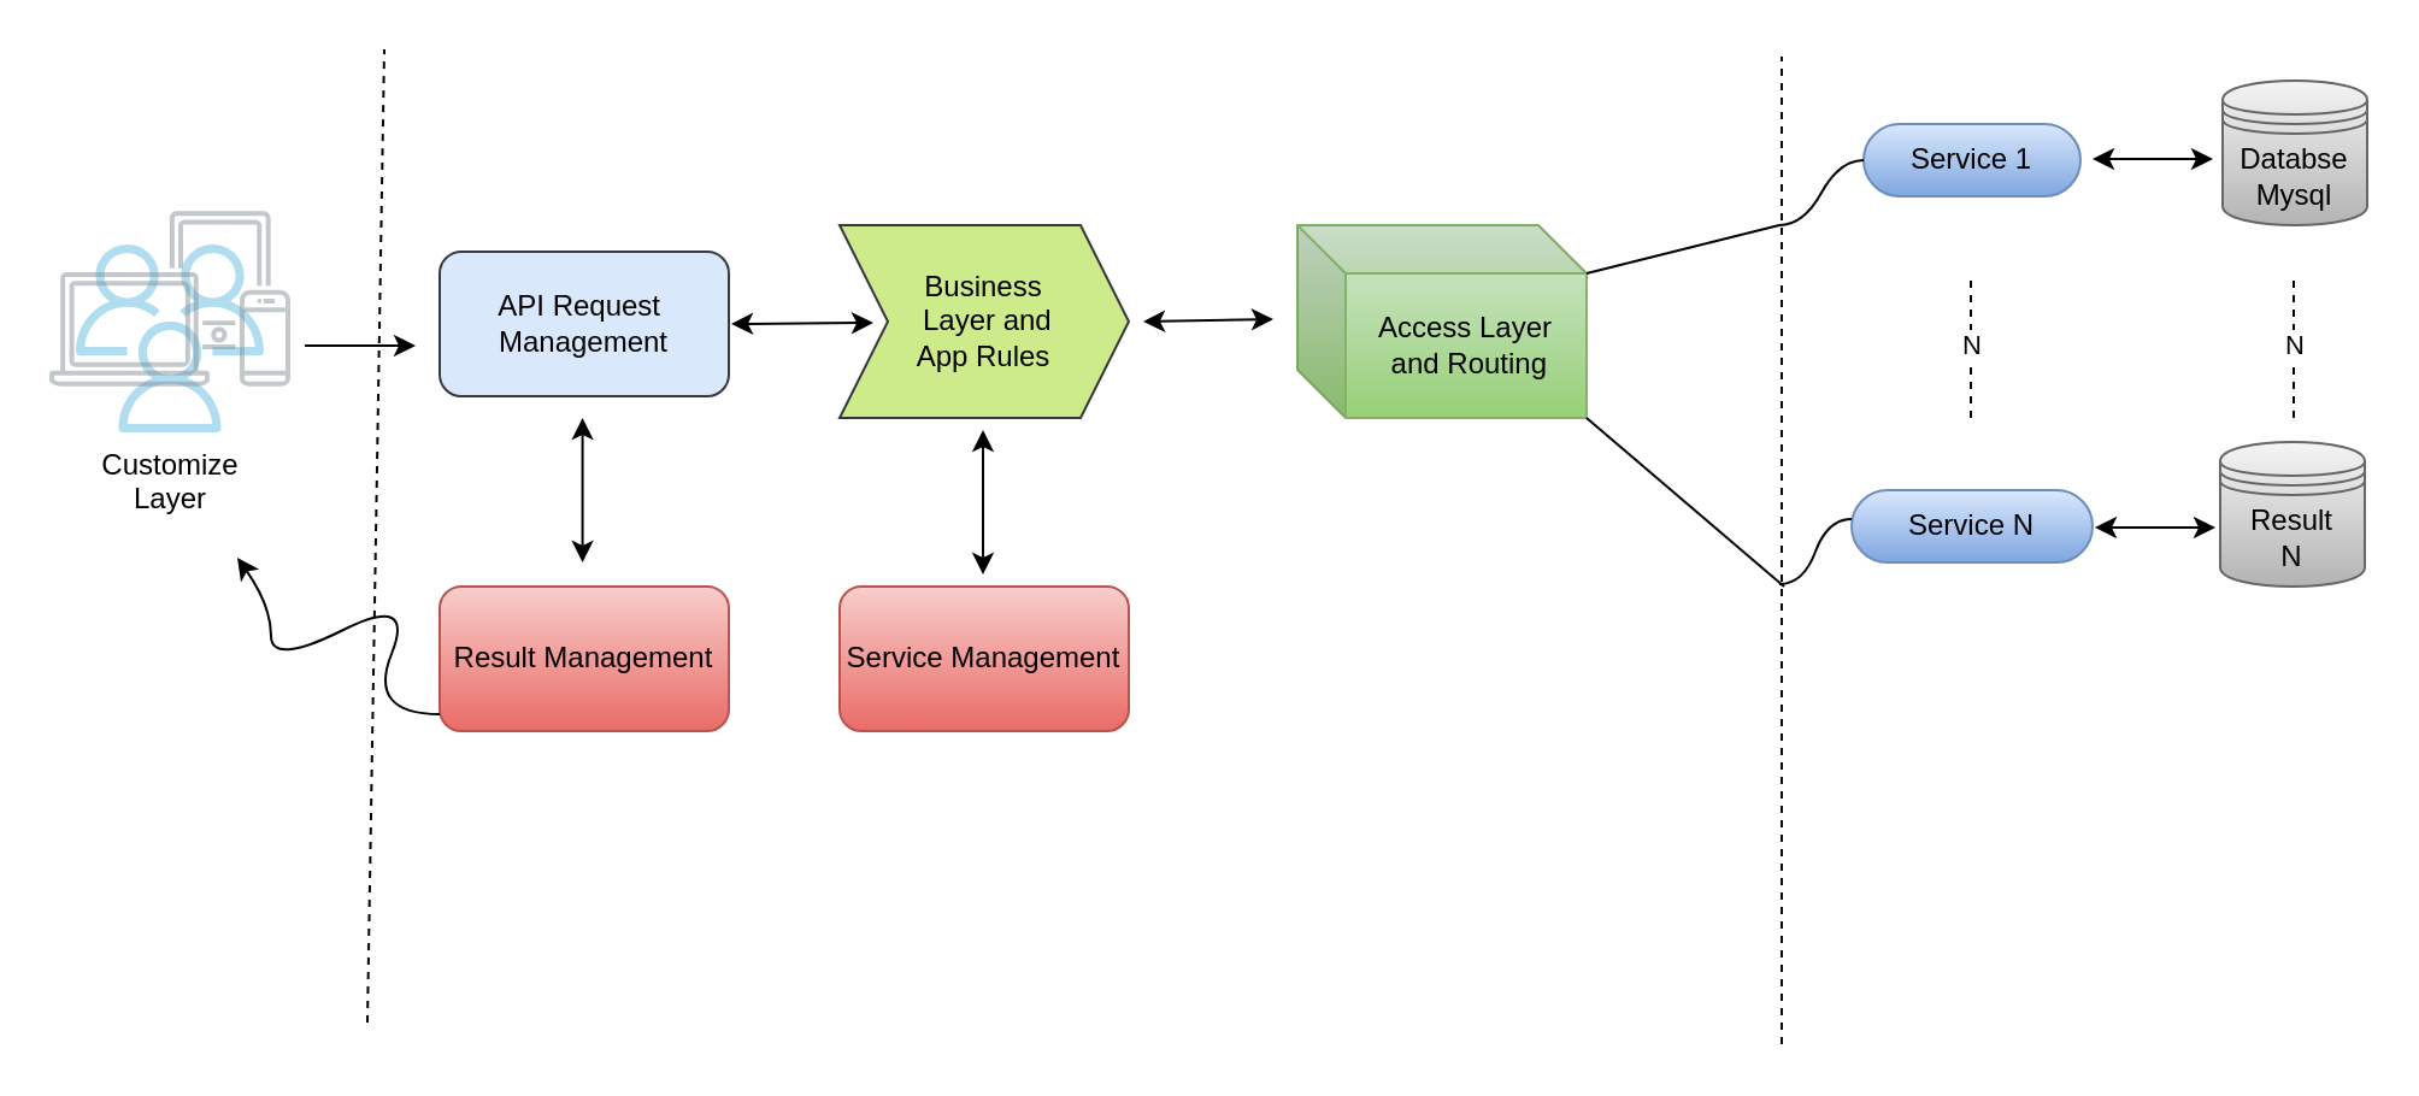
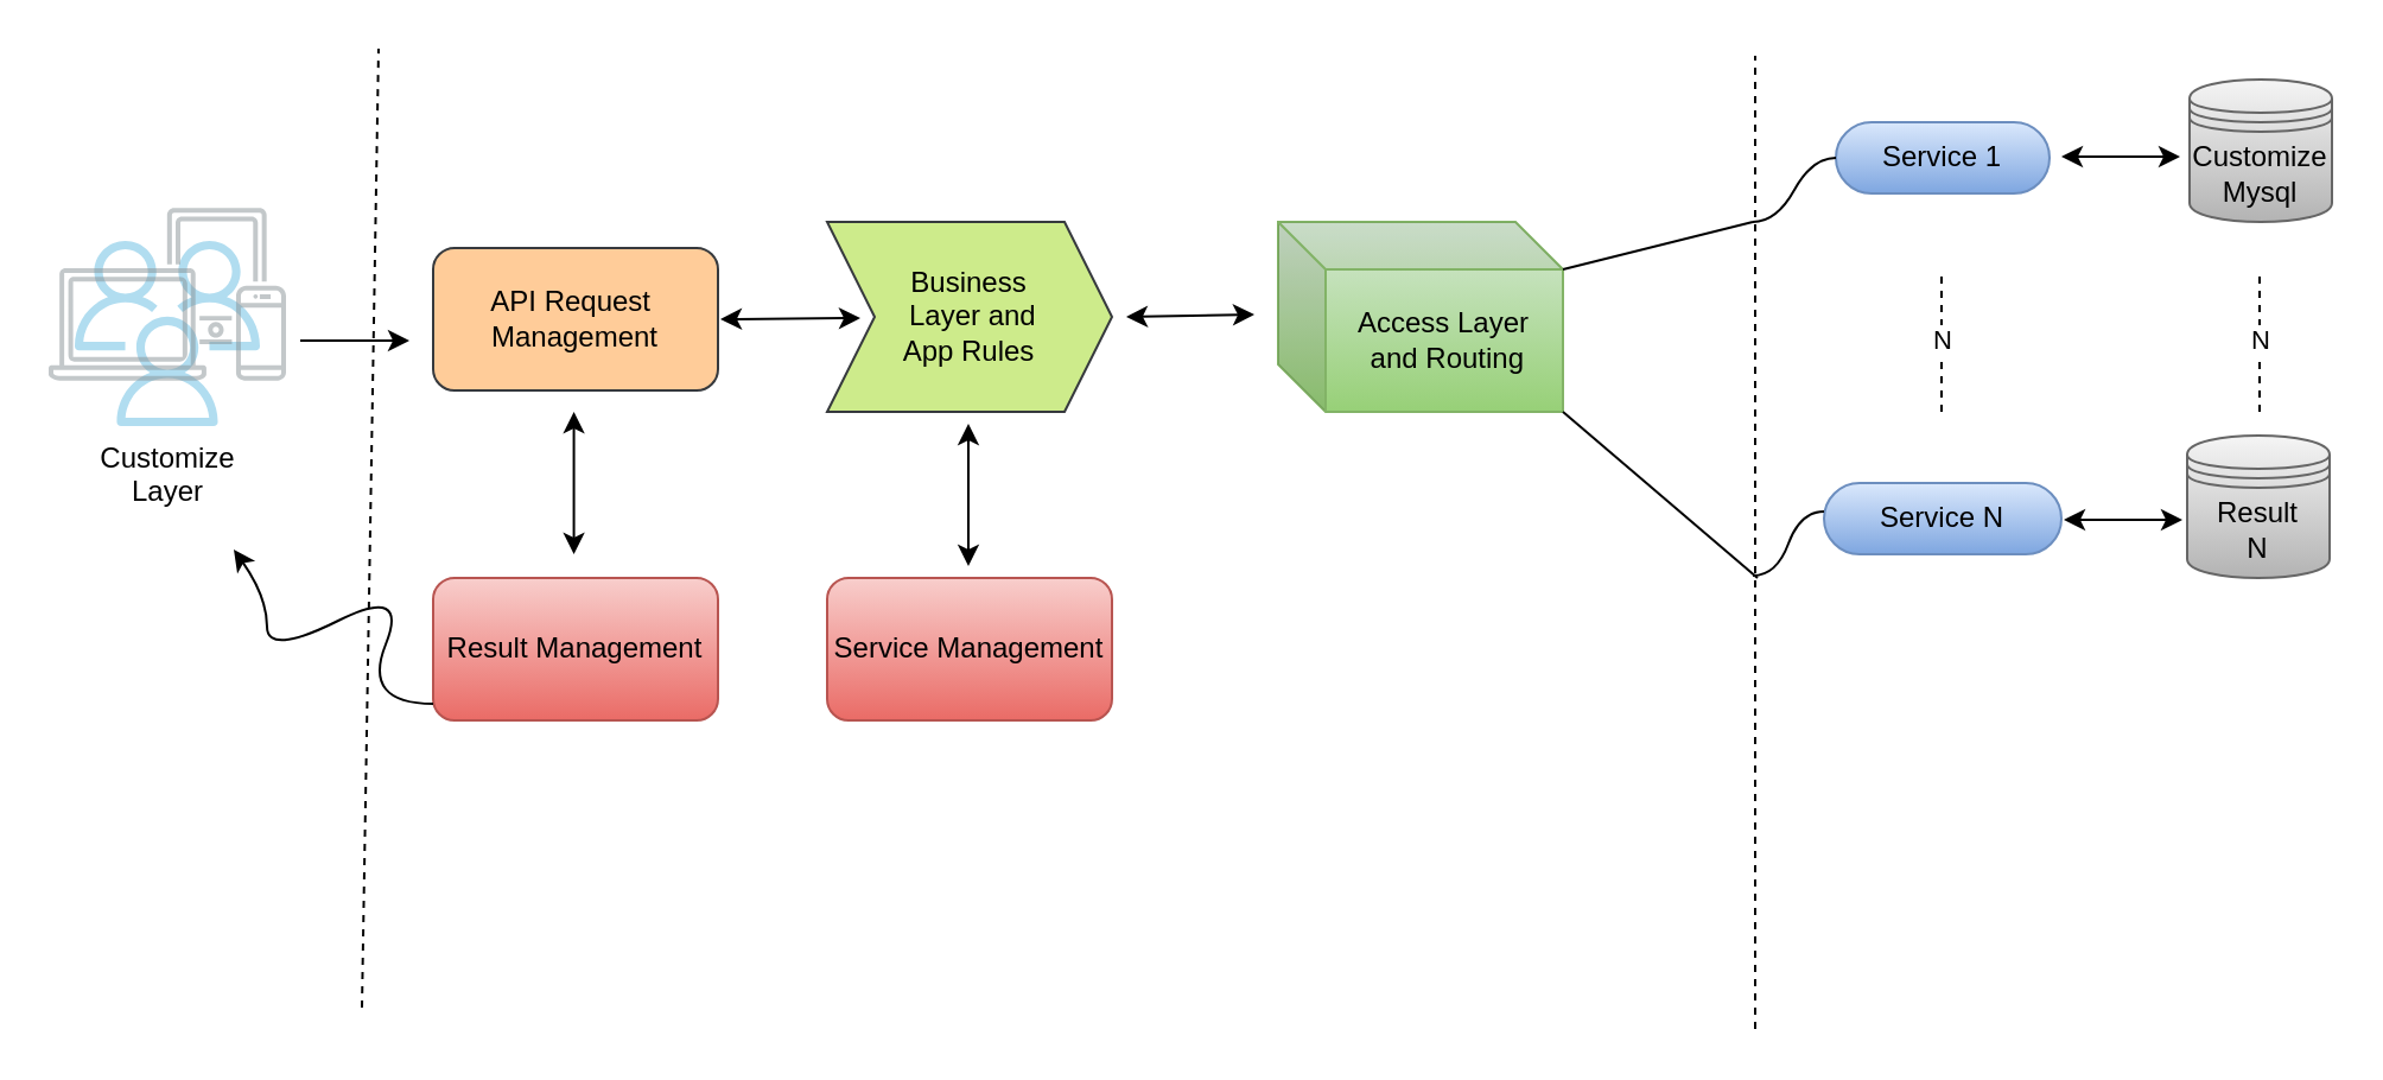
  <mxCell id="0" />
  <mxCell id="1" parent="0" />
  <mxCell id="2" value="Business&lt;br&gt;&amp;nbsp;Layer and&lt;br&gt;App Rules" style="shape=step;perimeter=stepPerimeter;whiteSpace=wrap;html=1;fixedSize=1;fillColor=#cdeb8b;strokeColor=#36393d;" vertex="1" parent="1"><mxGeometry x="348" y="93" width="120" height="80" as="geometry" /></mxCell>
  <mxCell id="3" value="Access Layer&lt;br&gt;&amp;nbsp;and Routing" style="shape=cube;whiteSpace=wrap;html=1;boundedLbl=1;backgroundOutline=1;darkOpacity=0.05;darkOpacity2=0.1;fillColor=#d5e8d4;gradientColor=#97d077;strokeColor=#82b366;" vertex="1" parent="1"><mxGeometry x="538" y="93" width="120" height="80" as="geometry" /></mxCell>
  <mxCell id="4" value="Service 1" style="whiteSpace=wrap;html=1;rounded=1;arcSize=50;align=center;verticalAlign=middle;strokeWidth=1;autosize=1;spacing=4;treeFolding=1;treeMoving=1;newEdgeStyle={&quot;edgeStyle&quot;:&quot;entityRelationEdgeStyle&quot;,&quot;startArrow&quot;:&quot;none&quot;,&quot;endArrow&quot;:&quot;none&quot;,&quot;segment&quot;:10,&quot;curved&quot;:1,&quot;sourcePerimeterSpacing&quot;:0,&quot;targetPerimeterSpacing&quot;:0};fillColor=#dae8fc;gradientColor=#7ea6e0;strokeColor=#6c8ebf;" vertex="1" parent="1"><mxGeometry x="773" y="51" width="90" height="30" as="geometry" /></mxCell>
  <mxCell id="5" value="" style="edgeStyle=entityRelationEdgeStyle;startArrow=none;endArrow=none;segment=10;curved=1;sourcePerimeterSpacing=0;targetPerimeterSpacing=0;rounded=0;" edge="1" target="4" parent="1"><mxGeometry relative="1" as="geometry"><mxPoint x="738" y="93" as="sourcePoint" /></mxGeometry></mxCell>
  <mxCell id="6" value="Service N" style="whiteSpace=wrap;html=1;rounded=1;arcSize=50;align=center;verticalAlign=middle;strokeWidth=1;autosize=1;spacing=4;treeFolding=1;treeMoving=1;newEdgeStyle={&quot;edgeStyle&quot;:&quot;entityRelationEdgeStyle&quot;,&quot;startArrow&quot;:&quot;none&quot;,&quot;endArrow&quot;:&quot;none&quot;,&quot;segment&quot;:10,&quot;curved&quot;:1,&quot;sourcePerimeterSpacing&quot;:0,&quot;targetPerimeterSpacing&quot;:0};fillColor=#dae8fc;gradientColor=#7ea6e0;strokeColor=#6c8ebf;" vertex="1" parent="1"><mxGeometry x="768" y="203" width="100" height="30" as="geometry" /></mxCell>
  <mxCell id="7" value="" style="edgeStyle=entityRelationEdgeStyle;startArrow=none;endArrow=none;segment=10;curved=1;sourcePerimeterSpacing=0;targetPerimeterSpacing=0;rounded=0;" edge="1" parent="1"><mxGeometry relative="1" as="geometry"><mxPoint x="738" y="242" as="sourcePoint" /><mxPoint x="768" y="215" as="targetPoint" /></mxGeometry></mxCell>
- <mxCell id="8" value="Databse&lt;br&gt;Mysql" style="shape=datastore;whiteSpace=wrap;html=1;fillColor=#f5f5f5;gradientColor=#b3b3b3;strokeColor=#666666;" vertex="1" parent="1"><mxGeometry x="922" y="33" width="60" height="60" as="geometry" /></mxCell>
+ <mxCell id="8" value="Customize&lt;br&gt;Mysql" style="shape=datastore;whiteSpace=wrap;html=1;fillColor=#f5f5f5;gradientColor=#b3b3b3;strokeColor=#666666;" vertex="1" parent="1"><mxGeometry x="922" y="33" width="60" height="60" as="geometry" /></mxCell>
  <mxCell id="9" value="Result&lt;br&gt;N" style="shape=datastore;whiteSpace=wrap;html=1;fillColor=#f5f5f5;gradientColor=#b3b3b3;strokeColor=#666666;" vertex="1" parent="1"><mxGeometry x="921" y="183" width="60" height="60" as="geometry" /></mxCell>
  <mxCell id="10" value="" style="endArrow=classic;startArrow=classic;html=1;rounded=0;" edge="1" parent="1"><mxGeometry width="50" height="50" relative="1" as="geometry"><mxPoint x="869" y="218.5" as="sourcePoint" /><mxPoint x="919" y="218.5" as="targetPoint" /></mxGeometry></mxCell>
  <mxCell id="11" value="" style="endArrow=classic;startArrow=classic;html=1;rounded=0;" edge="1" parent="1"><mxGeometry width="50" height="50" relative="1" as="geometry"><mxPoint x="868" y="65.5" as="sourcePoint" /><mxPoint x="918" y="65.5" as="targetPoint" /></mxGeometry></mxCell>
  <mxCell id="12" value="N" style="endArrow=none;dashed=1;html=1;rounded=0;" edge="1" parent="1"><mxGeometry width="50" height="50" relative="1" as="geometry"><mxPoint x="951.5" y="173" as="sourcePoint" /><mxPoint x="951.5" y="113" as="targetPoint" /></mxGeometry></mxCell>
  <mxCell id="13" value="N" style="endArrow=none;dashed=1;html=1;rounded=0;" edge="1" parent="1"><mxGeometry width="50" height="50" relative="1" as="geometry"><mxPoint x="817.5" y="173" as="sourcePoint" /><mxPoint x="817.5" y="113" as="targetPoint" /></mxGeometry></mxCell>
  <mxCell id="14" value="Customize&lt;br&gt;Layer" style="sketch=0;outlineConnect=0;fillColor=#b1ddf0;strokeColor=#10739e;dashed=0;verticalLabelPosition=bottom;verticalAlign=top;align=center;html=1;fontSize=12;fontStyle=0;aspect=fixed;pointerEvents=1;shape=mxgraph.aws4.users;" vertex="1" parent="1"><mxGeometry x="31" y="101" width="78" height="78" as="geometry" /></mxCell>
  <mxCell id="15" value="" style="endArrow=none;html=1;rounded=0;exitX=0;exitY=0;exitDx=120;exitDy=20;exitPerimeter=0;" edge="1" parent="1" source="3"><mxGeometry width="50" height="50" relative="1" as="geometry"><mxPoint x="688" y="143" as="sourcePoint" /><mxPoint x="738" y="93" as="targetPoint" /></mxGeometry></mxCell>
  <mxCell id="16" value="" style="endArrow=none;html=1;rounded=0;" edge="1" parent="1"><mxGeometry width="50" height="50" relative="1" as="geometry"><mxPoint x="740" y="243" as="sourcePoint" /><mxPoint x="658" y="173" as="targetPoint" /></mxGeometry></mxCell>
  <mxCell id="17" value="" style="endArrow=classic;startArrow=classic;html=1;rounded=0;" edge="1" parent="1"><mxGeometry width="50" height="50" relative="1" as="geometry"><mxPoint x="407.5" y="238" as="sourcePoint" /><mxPoint x="407.5" y="178" as="targetPoint" /></mxGeometry></mxCell>
- <mxCell id="18" value="API Request&amp;nbsp;&lt;br&gt;Management" style="rounded=1;whiteSpace=wrap;html=1;fillColor=#dae8fc;strokeColor=#36393d;" vertex="1" parent="1"><mxGeometry x="182" y="104" width="120" height="60" as="geometry" /></mxCell>
+ <mxCell id="18" value="API Request&amp;nbsp;&lt;br&gt;Management" style="rounded=1;whiteSpace=wrap;html=1;fillColor=#ffcc99;strokeColor=#36393d;" vertex="1" parent="1"><mxGeometry x="182" y="104" width="120" height="60" as="geometry" /></mxCell>
  <mxCell id="19" value="&lt;br&gt;" style="sketch=0;outlineConnect=0;gradientColor=none;fontColor=#545B64;strokeColor=none;fillColor=#879196;dashed=0;verticalLabelPosition=bottom;verticalAlign=top;align=center;html=1;fontSize=12;fontStyle=0;aspect=fixed;shape=mxgraph.aws4.illustration_devices;pointerEvents=1;opacity=50;" vertex="1" parent="1"><mxGeometry x="20" y="87" width="100" height="73" as="geometry" /></mxCell>
  <mxCell id="20" value="" style="endArrow=classic;startArrow=classic;html=1;rounded=0;" edge="1" parent="1"><mxGeometry width="50" height="50" relative="1" as="geometry"><mxPoint x="474" y="133" as="sourcePoint" /><mxPoint x="528" y="132" as="targetPoint" /></mxGeometry></mxCell>
  <mxCell id="21" value="" style="endArrow=classic;startArrow=classic;html=1;rounded=0;exitX=1;exitY=0.5;exitDx=0;exitDy=0;" edge="1" parent="1"><mxGeometry width="50" height="50" relative="1" as="geometry"><mxPoint x="303" y="134" as="sourcePoint" /><mxPoint x="362" y="133.5" as="targetPoint" /></mxGeometry></mxCell>
  <mxCell id="22" value="Service Management" style="rounded=1;whiteSpace=wrap;html=1;fillColor=#f8cecc;gradientColor=#ea6b66;strokeColor=#b85450;" vertex="1" parent="1"><mxGeometry x="348" y="243" width="120" height="60" as="geometry" /></mxCell>
  <mxCell id="23" value="" style="endArrow=none;dashed=1;html=1;rounded=0;" edge="1" parent="1"><mxGeometry width="50" height="50" relative="1" as="geometry"><mxPoint x="152" y="424" as="sourcePoint" /><mxPoint x="159" y="20" as="targetPoint" /></mxGeometry></mxCell>
  <mxCell id="24" value="" style="endArrow=none;dashed=1;html=1;rounded=0;" edge="1" parent="1"><mxGeometry width="50" height="50" relative="1" as="geometry"><mxPoint x="739" y="433" as="sourcePoint" /><mxPoint x="739" y="23" as="targetPoint" /></mxGeometry></mxCell>
  <mxCell id="25" value="Result Management" style="rounded=1;whiteSpace=wrap;html=1;fillColor=#f8cecc;gradientColor=#ea6b66;strokeColor=#b85450;" vertex="1" parent="1"><mxGeometry x="182" y="243" width="120" height="60" as="geometry" /></mxCell>
  <mxCell id="26" value="" style="endArrow=classic;startArrow=classic;html=1;rounded=0;" edge="1" parent="1"><mxGeometry width="50" height="50" relative="1" as="geometry"><mxPoint x="241.29" y="233" as="sourcePoint" /><mxPoint x="241.29" y="173" as="targetPoint" /></mxGeometry></mxCell>
  <mxCell id="27" value="" style="endArrow=classic;html=1;rounded=0;" edge="1" parent="1"><mxGeometry width="50" height="50" relative="1" as="geometry"><mxPoint x="126" y="143" as="sourcePoint" /><mxPoint x="172" y="143" as="targetPoint" /></mxGeometry></mxCell>
  <mxCell id="28" value="" style="curved=1;endArrow=classic;html=1;rounded=0;" edge="1" parent="1"><mxGeometry width="50" height="50" relative="1" as="geometry"><mxPoint x="182" y="296" as="sourcePoint" /><mxPoint x="98" y="231" as="targetPoint" /><Array as="points"><mxPoint x="152" y="296" /><mxPoint x="172" y="246" /><mxPoint x="112" y="276" /><mxPoint x="112" y="251" /></Array></mxGeometry></mxCell>
